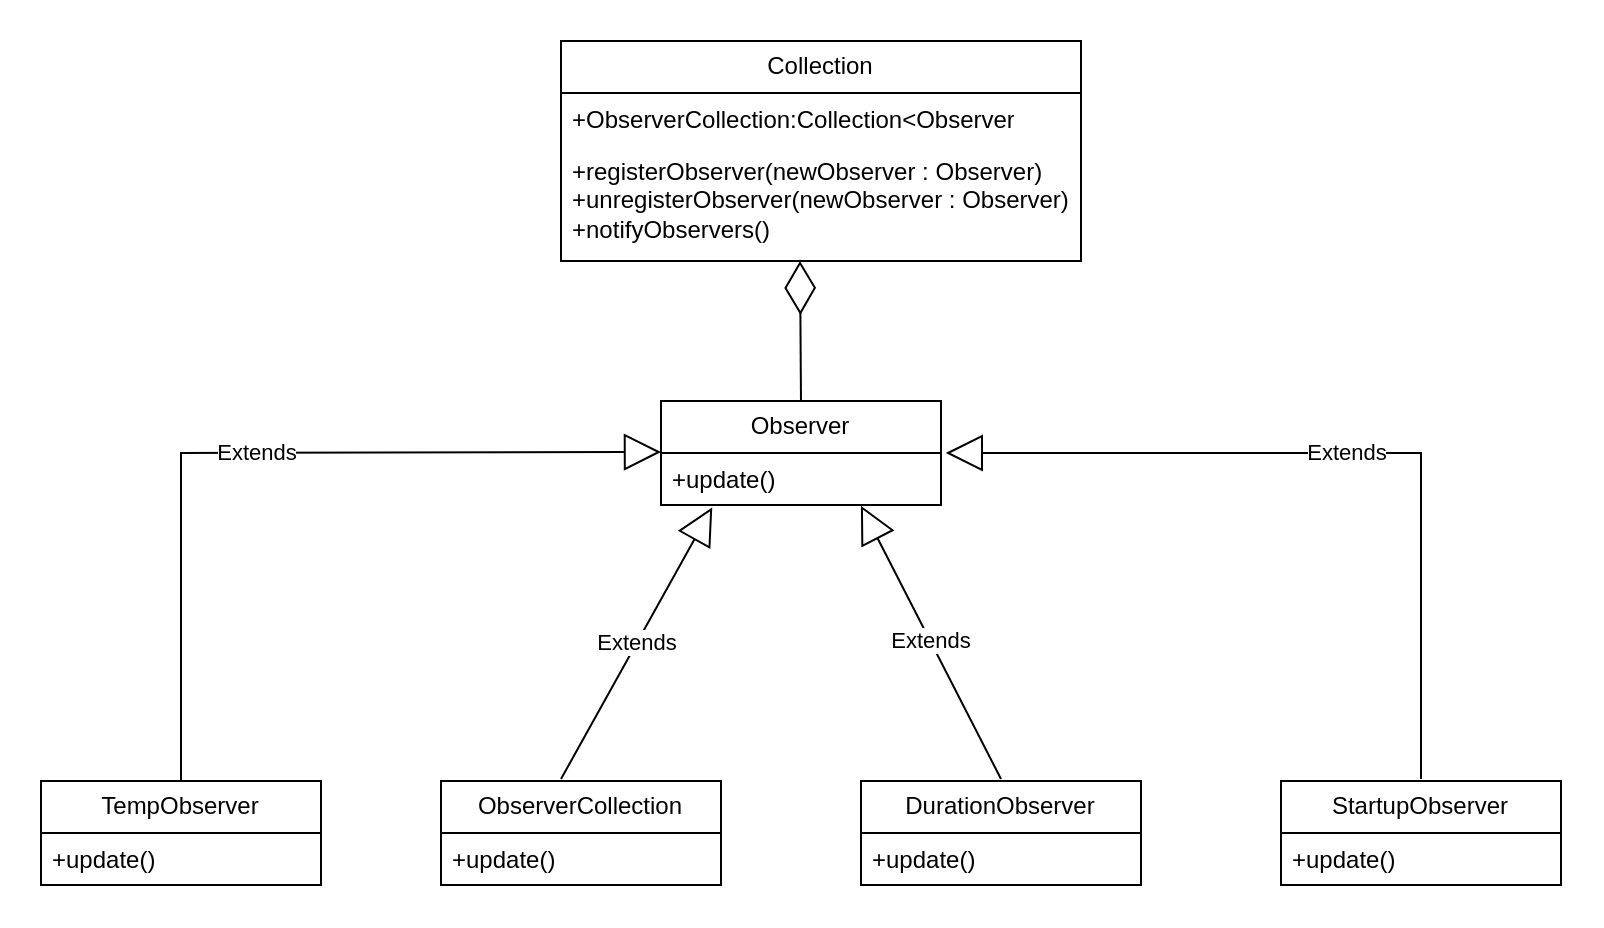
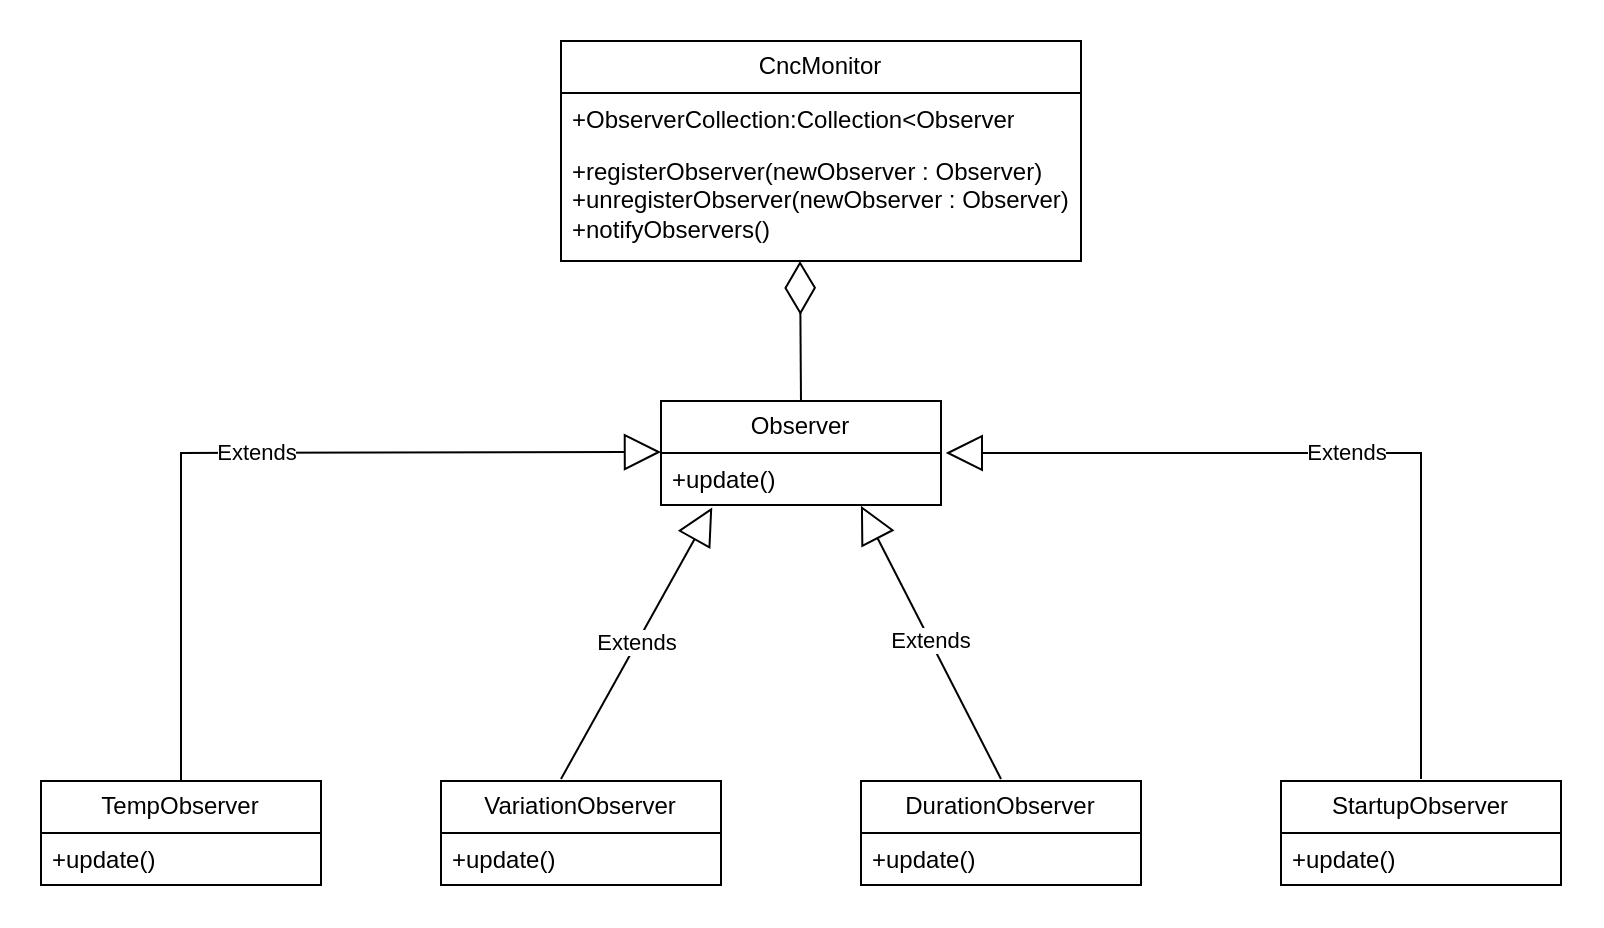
  <mxCell id="0" />
  <mxCell id="1" parent="0" />
- <mxCell id="2" value="Collection" style="swimlane;fontStyle=0;childLayout=stackLayout;horizontal=1;startSize=26;fillColor=none;horizontalStack=0;resizeParent=1;resizeParentMax=0;resizeLast=0;collapsible=1;marginBottom=0;whiteSpace=wrap;html=1;" vertex="1" parent="1"><mxGeometry x="280" y="20" width="260" height="110" as="geometry" /></mxCell>
+ <mxCell id="2" value="CncMonitor" style="swimlane;fontStyle=0;childLayout=stackLayout;horizontal=1;startSize=26;fillColor=none;horizontalStack=0;resizeParent=1;resizeParentMax=0;resizeLast=0;collapsible=1;marginBottom=0;whiteSpace=wrap;html=1;" vertex="1" parent="1"><mxGeometry x="280" y="20" width="260" height="110" as="geometry" /></mxCell>
  <mxCell id="3" value="+ObserverCollection:Collection&amp;lt;Observer" style="text;strokeColor=none;fillColor=none;align=left;verticalAlign=top;spacingLeft=4;spacingRight=4;overflow=hidden;rotatable=0;points=[[0,0.5],[1,0.5]];portConstraint=eastwest;whiteSpace=wrap;html=1;" vertex="1" parent="2"><mxGeometry y="26" width="260" height="26" as="geometry" /></mxCell>
  <mxCell id="4" value="+registerObserver(newObserver : Observer)&lt;br&gt;+unregisterObserver(newObserver : Observer)&lt;br&gt;+notifyObservers()" style="text;strokeColor=none;fillColor=none;align=left;verticalAlign=top;spacingLeft=4;spacingRight=4;overflow=hidden;rotatable=0;points=[[0,0.5],[1,0.5]];portConstraint=eastwest;whiteSpace=wrap;html=1;" vertex="1" parent="2"><mxGeometry y="52" width="260" height="58" as="geometry" /></mxCell>
  <mxCell id="5" value="Observer" style="swimlane;fontStyle=0;childLayout=stackLayout;horizontal=1;startSize=26;fillColor=none;horizontalStack=0;resizeParent=1;resizeParentMax=0;resizeLast=0;collapsible=1;marginBottom=0;whiteSpace=wrap;html=1;" vertex="1" parent="1"><mxGeometry x="330" y="200" width="140" height="52" as="geometry" /></mxCell>
  <mxCell id="6" value="+update()" style="text;strokeColor=none;fillColor=none;align=left;verticalAlign=top;spacingLeft=4;spacingRight=4;overflow=hidden;rotatable=0;points=[[0,0.5],[1,0.5]];portConstraint=eastwest;whiteSpace=wrap;html=1;" vertex="1" parent="5"><mxGeometry y="26" width="140" height="26" as="geometry" /></mxCell>
  <mxCell id="7" value="DurationObserver" style="swimlane;fontStyle=0;childLayout=stackLayout;horizontal=1;startSize=26;fillColor=none;horizontalStack=0;resizeParent=1;resizeParentMax=0;resizeLast=0;collapsible=1;marginBottom=0;whiteSpace=wrap;html=1;" vertex="1" parent="1"><mxGeometry x="430" y="390" width="140" height="52" as="geometry" /></mxCell>
  <mxCell id="8" value="+update()" style="text;strokeColor=none;fillColor=none;align=left;verticalAlign=top;spacingLeft=4;spacingRight=4;overflow=hidden;rotatable=0;points=[[0,0.5],[1,0.5]];portConstraint=eastwest;whiteSpace=wrap;html=1;" vertex="1" parent="7"><mxGeometry y="26" width="140" height="26" as="geometry" /></mxCell>
- <mxCell id="9" value="ObserverCollection" style="swimlane;fontStyle=0;childLayout=stackLayout;horizontal=1;startSize=26;fillColor=none;horizontalStack=0;resizeParent=1;resizeParentMax=0;resizeLast=0;collapsible=1;marginBottom=0;whiteSpace=wrap;html=1;" vertex="1" parent="1"><mxGeometry x="220" y="390" width="140" height="52" as="geometry" /></mxCell>
+ <mxCell id="9" value="VariationObserver" style="swimlane;fontStyle=0;childLayout=stackLayout;horizontal=1;startSize=26;fillColor=none;horizontalStack=0;resizeParent=1;resizeParentMax=0;resizeLast=0;collapsible=1;marginBottom=0;whiteSpace=wrap;html=1;" vertex="1" parent="1"><mxGeometry x="220" y="390" width="140" height="52" as="geometry" /></mxCell>
  <mxCell id="10" value="+update()" style="text;strokeColor=none;fillColor=none;align=left;verticalAlign=top;spacingLeft=4;spacingRight=4;overflow=hidden;rotatable=0;points=[[0,0.5],[1,0.5]];portConstraint=eastwest;whiteSpace=wrap;html=1;" vertex="1" parent="9"><mxGeometry y="26" width="140" height="26" as="geometry" /></mxCell>
  <mxCell id="11" value="TempObserver" style="swimlane;fontStyle=0;childLayout=stackLayout;horizontal=1;startSize=26;fillColor=none;horizontalStack=0;resizeParent=1;resizeParentMax=0;resizeLast=0;collapsible=1;marginBottom=0;whiteSpace=wrap;html=1;" vertex="1" parent="1"><mxGeometry x="20" y="390" width="140" height="52" as="geometry" /></mxCell>
  <mxCell id="12" value="+update()" style="text;strokeColor=none;fillColor=none;align=left;verticalAlign=top;spacingLeft=4;spacingRight=4;overflow=hidden;rotatable=0;points=[[0,0.5],[1,0.5]];portConstraint=eastwest;whiteSpace=wrap;html=1;" vertex="1" parent="11"><mxGeometry y="26" width="140" height="26" as="geometry" /></mxCell>
  <mxCell id="13" value="StartupObserver" style="swimlane;fontStyle=0;childLayout=stackLayout;horizontal=1;startSize=26;fillColor=none;horizontalStack=0;resizeParent=1;resizeParentMax=0;resizeLast=0;collapsible=1;marginBottom=0;whiteSpace=wrap;html=1;" vertex="1" parent="1"><mxGeometry x="640" y="390" width="140" height="52" as="geometry" /></mxCell>
  <mxCell id="14" value="+update()" style="text;strokeColor=none;fillColor=none;align=left;verticalAlign=top;spacingLeft=4;spacingRight=4;overflow=hidden;rotatable=0;points=[[0,0.5],[1,0.5]];portConstraint=eastwest;whiteSpace=wrap;html=1;" vertex="1" parent="13"><mxGeometry y="26" width="140" height="26" as="geometry" /></mxCell>
  <mxCell id="15" value="" style="endArrow=diamondThin;endFill=0;endSize=24;html=1;rounded=0;exitX=0.5;exitY=0;exitDx=0;exitDy=0;" edge="1" parent="1" source="5"><mxGeometry width="160" relative="1" as="geometry"><mxPoint x="399.5" y="190" as="sourcePoint" /><mxPoint x="399.5" y="130" as="targetPoint" /></mxGeometry></mxCell>
  <mxCell id="16" value="Extends" style="endArrow=block;endSize=16;endFill=0;html=1;rounded=0;exitX=0.5;exitY=0;exitDx=0;exitDy=0;" edge="1" parent="1" source="11"><mxGeometry width="160" relative="1" as="geometry"><mxPoint x="170" y="225.5" as="sourcePoint" /><mxPoint x="330" y="225.5" as="targetPoint" /><Array as="points"><mxPoint x="90" y="226" /></Array></mxGeometry></mxCell>
  <mxCell id="17" value="Extends" style="endArrow=block;endSize=16;endFill=0;html=1;rounded=0;entryX=1.017;entryY=0;entryDx=0;entryDy=0;entryPerimeter=0;" edge="1" parent="1" target="6"><mxGeometry width="160" relative="1" as="geometry"><mxPoint x="710" y="389" as="sourcePoint" /><mxPoint x="870" y="389" as="targetPoint" /><Array as="points"><mxPoint x="710" y="226" /></Array></mxGeometry></mxCell>
  <mxCell id="18" value="Extends" style="endArrow=block;endSize=16;endFill=0;html=1;rounded=0;entryX=0.183;entryY=1.046;entryDx=0;entryDy=0;entryPerimeter=0;" edge="1" parent="1" target="6"><mxGeometry width="160" relative="1" as="geometry"><mxPoint x="280" y="389" as="sourcePoint" /><mxPoint x="440" y="389" as="targetPoint" /></mxGeometry></mxCell>
  <mxCell id="19" value="Extends" style="endArrow=block;endSize=16;endFill=0;html=1;rounded=0;entryX=0.714;entryY=1.015;entryDx=0;entryDy=0;entryPerimeter=0;" edge="1" parent="1" target="6"><mxGeometry width="160" relative="1" as="geometry"><mxPoint x="500" y="389" as="sourcePoint" /><mxPoint x="660" y="389" as="targetPoint" /></mxGeometry></mxCell>
